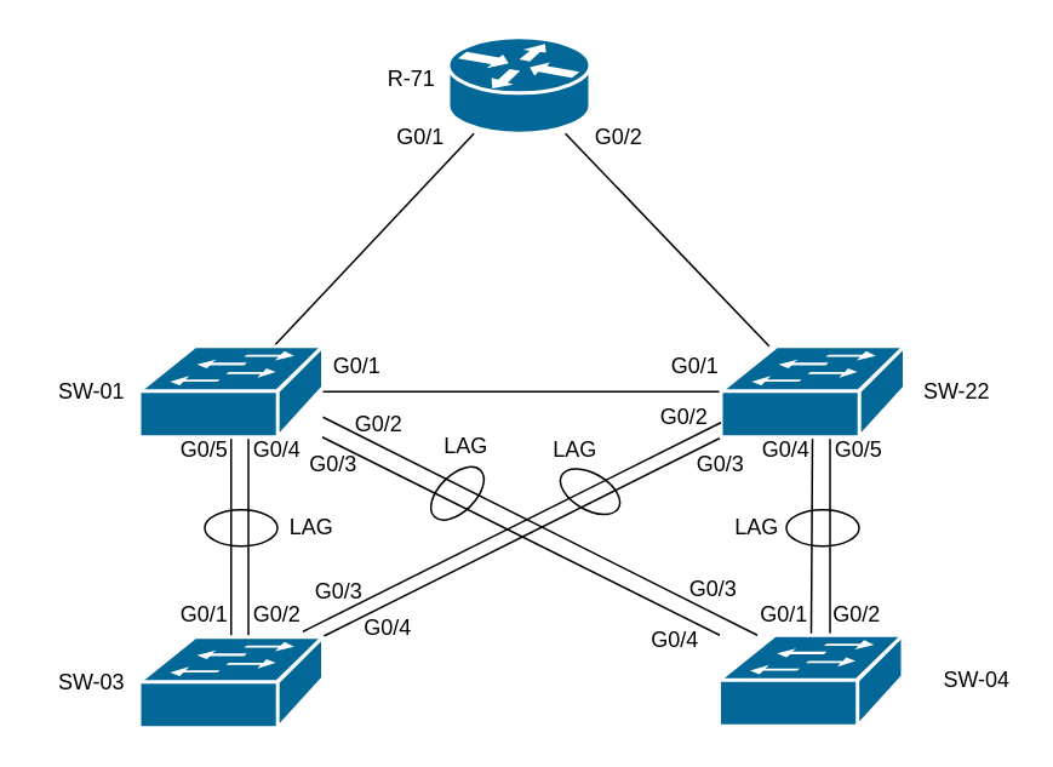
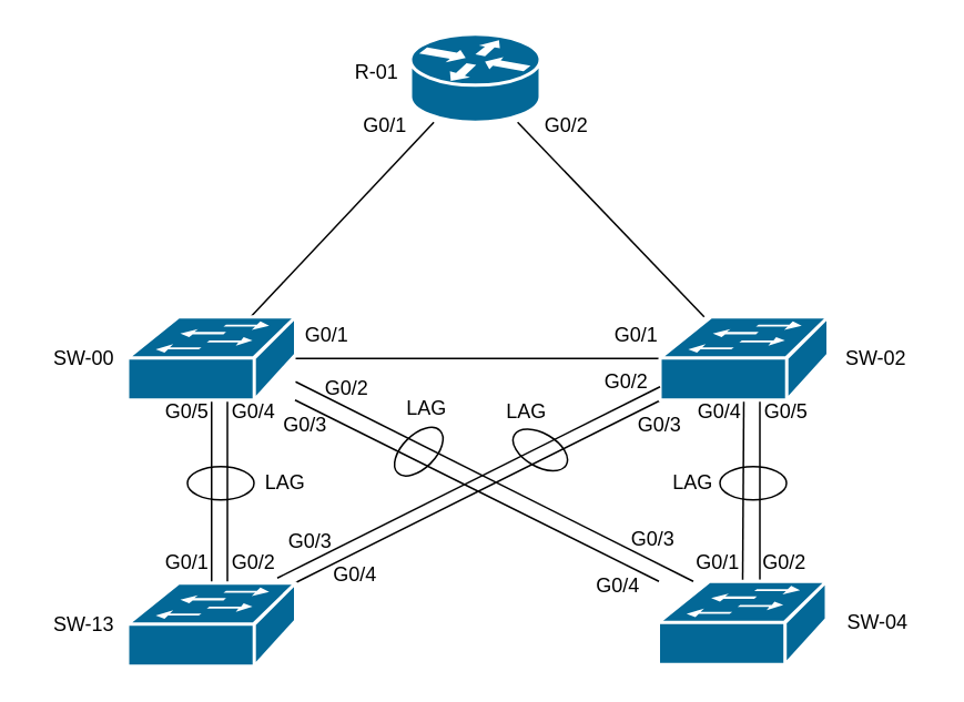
  <mxCell id="0" />
  <mxCell id="1" parent="0" />
  <mxCell id="2" style="rounded=0;orthogonalLoop=1;jettySize=auto;html=1;endArrow=none;endFill=0;" edge="1" parent="1" source="6" target="13"><mxGeometry relative="1" as="geometry" /></mxCell>
  <mxCell id="3" style="edgeStyle=none;rounded=0;orthogonalLoop=1;jettySize=auto;html=1;endArrow=none;endFill=0;" edge="1" parent="1" source="6" target="11"><mxGeometry relative="1" as="geometry" /></mxCell>
  <mxCell id="4" style="edgeStyle=none;rounded=0;orthogonalLoop=1;jettySize=auto;html=1;endArrow=none;endFill=0;" edge="1" parent="1" source="6" target="12"><mxGeometry relative="1" as="geometry" /></mxCell>
  <mxCell id="5" style="edgeStyle=none;rounded=0;orthogonalLoop=1;jettySize=auto;html=1;endArrow=none;endFill=0;" edge="1" parent="1" source="6" target="14"><mxGeometry relative="1" as="geometry" /></mxCell>
  <mxCell id="6" value="" style="shape=mxgraph.cisco.switches.workgroup_switch;sketch=0;html=1;pointerEvents=1;dashed=0;fillColor=#036897;strokeColor=#ffffff;strokeWidth=2;verticalLabelPosition=bottom;verticalAlign=top;align=center;outlineConnect=0;" vertex="1" parent="1"><mxGeometry x="76" y="190" width="101" height="50" as="geometry" /></mxCell>
  <mxCell id="7" style="edgeStyle=none;rounded=0;orthogonalLoop=1;jettySize=auto;html=1;endArrow=none;endFill=0;" edge="1" parent="1" source="11" target="12"><mxGeometry relative="1" as="geometry" /></mxCell>
  <mxCell id="8" value="" style="edgeStyle=none;rounded=0;orthogonalLoop=1;jettySize=auto;html=1;endArrow=none;endFill=0;" edge="1" parent="1" source="11" target="13"><mxGeometry relative="1" as="geometry" /></mxCell>
  <mxCell id="9" style="edgeStyle=none;rounded=0;orthogonalLoop=1;jettySize=auto;html=1;endArrow=none;endFill=0;" edge="1" parent="1" source="11" target="14"><mxGeometry relative="1" as="geometry" /></mxCell>
  <mxCell id="10" style="edgeStyle=none;rounded=0;orthogonalLoop=1;jettySize=auto;html=1;endArrow=none;endFill=0;" edge="1" parent="1"><mxGeometry relative="1" as="geometry"><mxPoint x="456" y="240" as="sourcePoint" /><mxPoint x="456" y="348" as="targetPoint" /></mxGeometry></mxCell>
  <mxCell id="11" value="" style="shape=mxgraph.cisco.switches.workgroup_switch;sketch=0;html=1;pointerEvents=1;dashed=0;fillColor=#036897;strokeColor=#ffffff;strokeWidth=2;verticalLabelPosition=bottom;verticalAlign=top;align=center;outlineConnect=0;" vertex="1" parent="1"><mxGeometry x="396" y="190" width="101" height="50" as="geometry" /></mxCell>
  <mxCell id="12" value="" style="shape=mxgraph.cisco.switches.workgroup_switch;sketch=0;html=1;pointerEvents=1;dashed=0;fillColor=#036897;strokeColor=#ffffff;strokeWidth=2;verticalLabelPosition=bottom;verticalAlign=top;align=center;outlineConnect=0;" vertex="1" parent="1"><mxGeometry x="76" y="350" width="101" height="50" as="geometry" /></mxCell>
  <mxCell id="13" value="" style="shape=mxgraph.cisco.switches.workgroup_switch;sketch=0;html=1;pointerEvents=1;dashed=0;fillColor=#036897;strokeColor=#ffffff;strokeWidth=2;verticalLabelPosition=bottom;verticalAlign=top;align=center;outlineConnect=0;" vertex="1" parent="1"><mxGeometry x="395" y="349" width="101" height="50" as="geometry" /></mxCell>
  <mxCell id="14" value="" style="shape=mxgraph.cisco.routers.router;sketch=0;html=1;pointerEvents=1;dashed=0;fillColor=#036897;strokeColor=#ffffff;strokeWidth=2;verticalLabelPosition=bottom;verticalAlign=top;align=center;outlineConnect=0;" vertex="1" parent="1"><mxGeometry x="246" y="20" width="78" height="53" as="geometry" /></mxCell>
  <mxCell id="15" style="edgeStyle=none;rounded=0;orthogonalLoop=1;jettySize=auto;html=1;endArrow=none;endFill=0;" edge="1" parent="1"><mxGeometry relative="1" as="geometry"><mxPoint x="136" y="241" as="sourcePoint" /><mxPoint x="136" y="349" as="targetPoint" /></mxGeometry></mxCell>
  <mxCell id="16" style="edgeStyle=none;rounded=0;orthogonalLoop=1;jettySize=auto;html=1;endArrow=none;endFill=0;" edge="1" parent="1"><mxGeometry relative="1" as="geometry"><mxPoint x="396" y="232" as="sourcePoint" /><mxPoint x="166" y="347" as="targetPoint" /></mxGeometry></mxCell>
  <mxCell id="17" style="edgeStyle=none;rounded=0;orthogonalLoop=1;jettySize=auto;html=1;endArrow=none;endFill=0;" edge="1" parent="1"><mxGeometry relative="1" as="geometry"><mxPoint x="177" y="229" as="sourcePoint" /><mxPoint x="416" y="349" as="targetPoint" /></mxGeometry></mxCell>
  <mxCell id="18" value="" style="ellipse;whiteSpace=wrap;html=1;fillColor=none;" vertex="1" parent="1"><mxGeometry x="112" y="280" width="40" height="20" as="geometry" /></mxCell>
  <mxCell id="19" value="" style="ellipse;whiteSpace=wrap;html=1;fillColor=none;" vertex="1" parent="1"><mxGeometry x="432" y="280" width="40" height="20" as="geometry" /></mxCell>
  <mxCell id="20" value="" style="ellipse;whiteSpace=wrap;html=1;fillColor=none;rotation=30;direction=west;" vertex="1" parent="1"><mxGeometry x="306" y="260" width="36" height="20" as="geometry" /></mxCell>
  <mxCell id="21" value="" style="ellipse;whiteSpace=wrap;html=1;fillColor=none;rotation=45;direction=north;" vertex="1" parent="1"><mxGeometry x="241" y="253" width="20" height="36" as="geometry" /></mxCell>
  <mxCell id="22" value="G0/1" style="text;html=1;strokeColor=none;fillColor=none;align=center;verticalAlign=middle;whiteSpace=wrap;rounded=0;" vertex="1" parent="1"><mxGeometry x="166" y="186" width="60" height="30" as="geometry" /></mxCell>
  <mxCell id="23" value="G0/1" style="text;html=1;strokeColor=none;fillColor=none;align=center;verticalAlign=middle;whiteSpace=wrap;rounded=0;" vertex="1" parent="1"><mxGeometry x="346" y="186" width="72" height="30" as="geometry" /></mxCell>
  <mxCell id="24" value="G0/2" style="text;html=1;strokeColor=none;fillColor=none;align=center;verticalAlign=middle;whiteSpace=wrap;rounded=0;" vertex="1" parent="1"><mxGeometry x="340" y="214" width="72" height="30" as="geometry" /></mxCell>
  <mxCell id="25" value="G0/3" style="text;html=1;strokeColor=none;fillColor=none;align=center;verticalAlign=middle;whiteSpace=wrap;rounded=0;" vertex="1" parent="1"><mxGeometry x="360" y="240" width="72" height="30" as="geometry" /></mxCell>
  <mxCell id="26" value="G0/4" style="text;html=1;strokeColor=none;fillColor=none;align=center;verticalAlign=middle;whiteSpace=wrap;rounded=0;" vertex="1" parent="1"><mxGeometry x="396" y="232" width="72" height="30" as="geometry" /></mxCell>
  <mxCell id="27" value="G0/5" style="text;html=1;strokeColor=none;fillColor=none;align=center;verticalAlign=middle;whiteSpace=wrap;rounded=0;" vertex="1" parent="1"><mxGeometry x="436" y="232" width="72" height="30" as="geometry" /></mxCell>
  <mxCell id="28" value="G0/2" style="text;html=1;strokeColor=none;fillColor=none;align=center;verticalAlign=middle;whiteSpace=wrap;rounded=0;" vertex="1" parent="1"><mxGeometry x="172" y="218" width="72" height="30" as="geometry" /></mxCell>
  <mxCell id="29" value="G0/3" style="text;html=1;strokeColor=none;fillColor=none;align=center;verticalAlign=middle;whiteSpace=wrap;rounded=0;" vertex="1" parent="1"><mxGeometry x="147" y="240" width="72" height="30" as="geometry" /></mxCell>
  <mxCell id="30" value="G0/4" style="text;html=1;strokeColor=none;fillColor=none;align=center;verticalAlign=middle;whiteSpace=wrap;rounded=0;" vertex="1" parent="1"><mxGeometry x="116" y="232" width="72" height="30" as="geometry" /></mxCell>
  <mxCell id="31" value="G0/5" style="text;html=1;strokeColor=none;fillColor=none;align=center;verticalAlign=middle;whiteSpace=wrap;rounded=0;" vertex="1" parent="1"><mxGeometry x="76" y="232" width="72" height="30" as="geometry" /></mxCell>
  <mxCell id="32" value="G0/2" style="text;html=1;strokeColor=none;fillColor=none;align=center;verticalAlign=middle;whiteSpace=wrap;rounded=0;" vertex="1" parent="1"><mxGeometry x="116" y="323" width="72" height="30" as="geometry" /></mxCell>
  <mxCell id="33" value="G0/1" style="text;html=1;strokeColor=none;fillColor=none;align=center;verticalAlign=middle;whiteSpace=wrap;rounded=0;" vertex="1" parent="1"><mxGeometry x="76" y="323" width="72" height="30" as="geometry" /></mxCell>
  <mxCell id="34" value="G0/2" style="text;html=1;strokeColor=none;fillColor=none;align=center;verticalAlign=middle;whiteSpace=wrap;rounded=0;" vertex="1" parent="1"><mxGeometry x="435" y="323" width="72" height="30" as="geometry" /></mxCell>
  <mxCell id="35" value="G0/1" style="text;html=1;strokeColor=none;fillColor=none;align=center;verticalAlign=middle;whiteSpace=wrap;rounded=0;" vertex="1" parent="1"><mxGeometry x="395" y="323" width="72" height="30" as="geometry" /></mxCell>
  <mxCell id="36" value="G0/4" style="text;html=1;strokeColor=none;fillColor=none;align=center;verticalAlign=middle;whiteSpace=wrap;rounded=0;" vertex="1" parent="1"><mxGeometry x="177" y="330" width="72" height="30" as="geometry" /></mxCell>
  <mxCell id="37" value="G0/3" style="text;html=1;strokeColor=none;fillColor=none;align=center;verticalAlign=middle;whiteSpace=wrap;rounded=0;" vertex="1" parent="1"><mxGeometry x="150" y="310" width="72" height="30" as="geometry" /></mxCell>
  <mxCell id="38" value="G0/3" style="text;html=1;strokeColor=none;fillColor=none;align=center;verticalAlign=middle;whiteSpace=wrap;rounded=0;" vertex="1" parent="1"><mxGeometry x="356" y="309" width="72" height="30" as="geometry" /></mxCell>
  <mxCell id="39" value="G0/4" style="text;html=1;strokeColor=none;fillColor=none;align=center;verticalAlign=middle;whiteSpace=wrap;rounded=0;" vertex="1" parent="1"><mxGeometry x="335" y="337" width="72" height="30" as="geometry" /></mxCell>
  <mxCell id="40" value="G0/1" style="text;html=1;strokeColor=none;fillColor=none;align=center;verticalAlign=middle;whiteSpace=wrap;rounded=0;" vertex="1" parent="1"><mxGeometry x="201" y="60" width="60" height="30" as="geometry" /></mxCell>
  <mxCell id="41" value="G0/2" style="text;html=1;strokeColor=none;fillColor=none;align=center;verticalAlign=middle;whiteSpace=wrap;rounded=0;" vertex="1" parent="1"><mxGeometry x="310" y="60" width="60" height="30" as="geometry" /></mxCell>
- <mxCell id="42" value="SW-01" style="text;html=1;strokeColor=none;fillColor=none;align=center;verticalAlign=middle;whiteSpace=wrap;rounded=0;" vertex="1" parent="1"><mxGeometry x="20" y="200" width="60" height="30" as="geometry" /></mxCell>
- <mxCell id="43" value="SW-22" style="text;html=1;strokeColor=none;fillColor=none;align=center;verticalAlign=middle;whiteSpace=wrap;rounded=0;" vertex="1" parent="1"><mxGeometry x="496" y="200" width="60" height="30" as="geometry" /></mxCell>
- <mxCell id="44" value="SW-04" style="text;html=1;strokeColor=none;fillColor=none;align=center;verticalAlign=middle;whiteSpace=wrap;rounded=0;" vertex="1" parent="1"><mxGeometry x="507" y="359" width="60" height="30" as="geometry" /></mxCell>
- <mxCell id="45" value="SW-03" style="text;html=1;strokeColor=none;fillColor=none;align=center;verticalAlign=middle;whiteSpace=wrap;rounded=0;" vertex="1" parent="1"><mxGeometry x="20" y="360" width="60" height="30" as="geometry" /></mxCell>
- <mxCell id="46" value="R-71" style="text;html=1;strokeColor=none;fillColor=none;align=center;verticalAlign=middle;whiteSpace=wrap;rounded=0;" vertex="1" parent="1"><mxGeometry x="196" y="28" width="60" height="30" as="geometry" /></mxCell>
+ <mxCell id="42" value="SW-00" style="text;html=1;strokeColor=none;fillColor=none;align=center;verticalAlign=middle;whiteSpace=wrap;rounded=0;" vertex="1" parent="1"><mxGeometry x="20" y="200" width="60" height="30" as="geometry" /></mxCell>
+ <mxCell id="43" value="SW-02" style="text;html=1;strokeColor=none;fillColor=none;align=center;verticalAlign=middle;whiteSpace=wrap;rounded=0;" vertex="1" parent="1"><mxGeometry x="496" y="200" width="60" height="30" as="geometry" /></mxCell>
+ <mxCell id="44" value="SW-04" style="text;html=1;strokeColor=none;fillColor=none;align=center;verticalAlign=middle;whiteSpace=wrap;rounded=0;" vertex="1" parent="1"><mxGeometry x="497" y="359" width="60" height="30" as="geometry" /></mxCell>
+ <mxCell id="45" value="SW-13" style="text;html=1;strokeColor=none;fillColor=none;align=center;verticalAlign=middle;whiteSpace=wrap;rounded=0;" vertex="1" parent="1"><mxGeometry x="20" y="360" width="60" height="30" as="geometry" /></mxCell>
+ <mxCell id="46" value="R-01" style="text;html=1;strokeColor=none;fillColor=none;align=center;verticalAlign=middle;whiteSpace=wrap;rounded=0;" vertex="1" parent="1"><mxGeometry x="196" y="28" width="60" height="30" as="geometry" /></mxCell>
  <mxCell id="47" value="LAG" style="text;html=1;strokeColor=none;fillColor=none;align=center;verticalAlign=middle;whiteSpace=wrap;rounded=0;" vertex="1" parent="1"><mxGeometry x="226" y="230" width="60" height="30" as="geometry" /></mxCell>
  <mxCell id="48" value="LAG" style="text;html=1;strokeColor=none;fillColor=none;align=center;verticalAlign=middle;whiteSpace=wrap;rounded=0;" vertex="1" parent="1"><mxGeometry x="286" y="232" width="60" height="30" as="geometry" /></mxCell>
  <mxCell id="49" value="LAG" style="text;html=1;strokeColor=none;fillColor=none;align=center;verticalAlign=middle;whiteSpace=wrap;rounded=0;" vertex="1" parent="1"><mxGeometry x="386" y="275" width="60" height="30" as="geometry" /></mxCell>
  <mxCell id="50" value="LAG" style="text;html=1;strokeColor=none;fillColor=none;align=center;verticalAlign=middle;whiteSpace=wrap;rounded=0;" vertex="1" parent="1"><mxGeometry x="141" y="275" width="60" height="30" as="geometry" /></mxCell>
